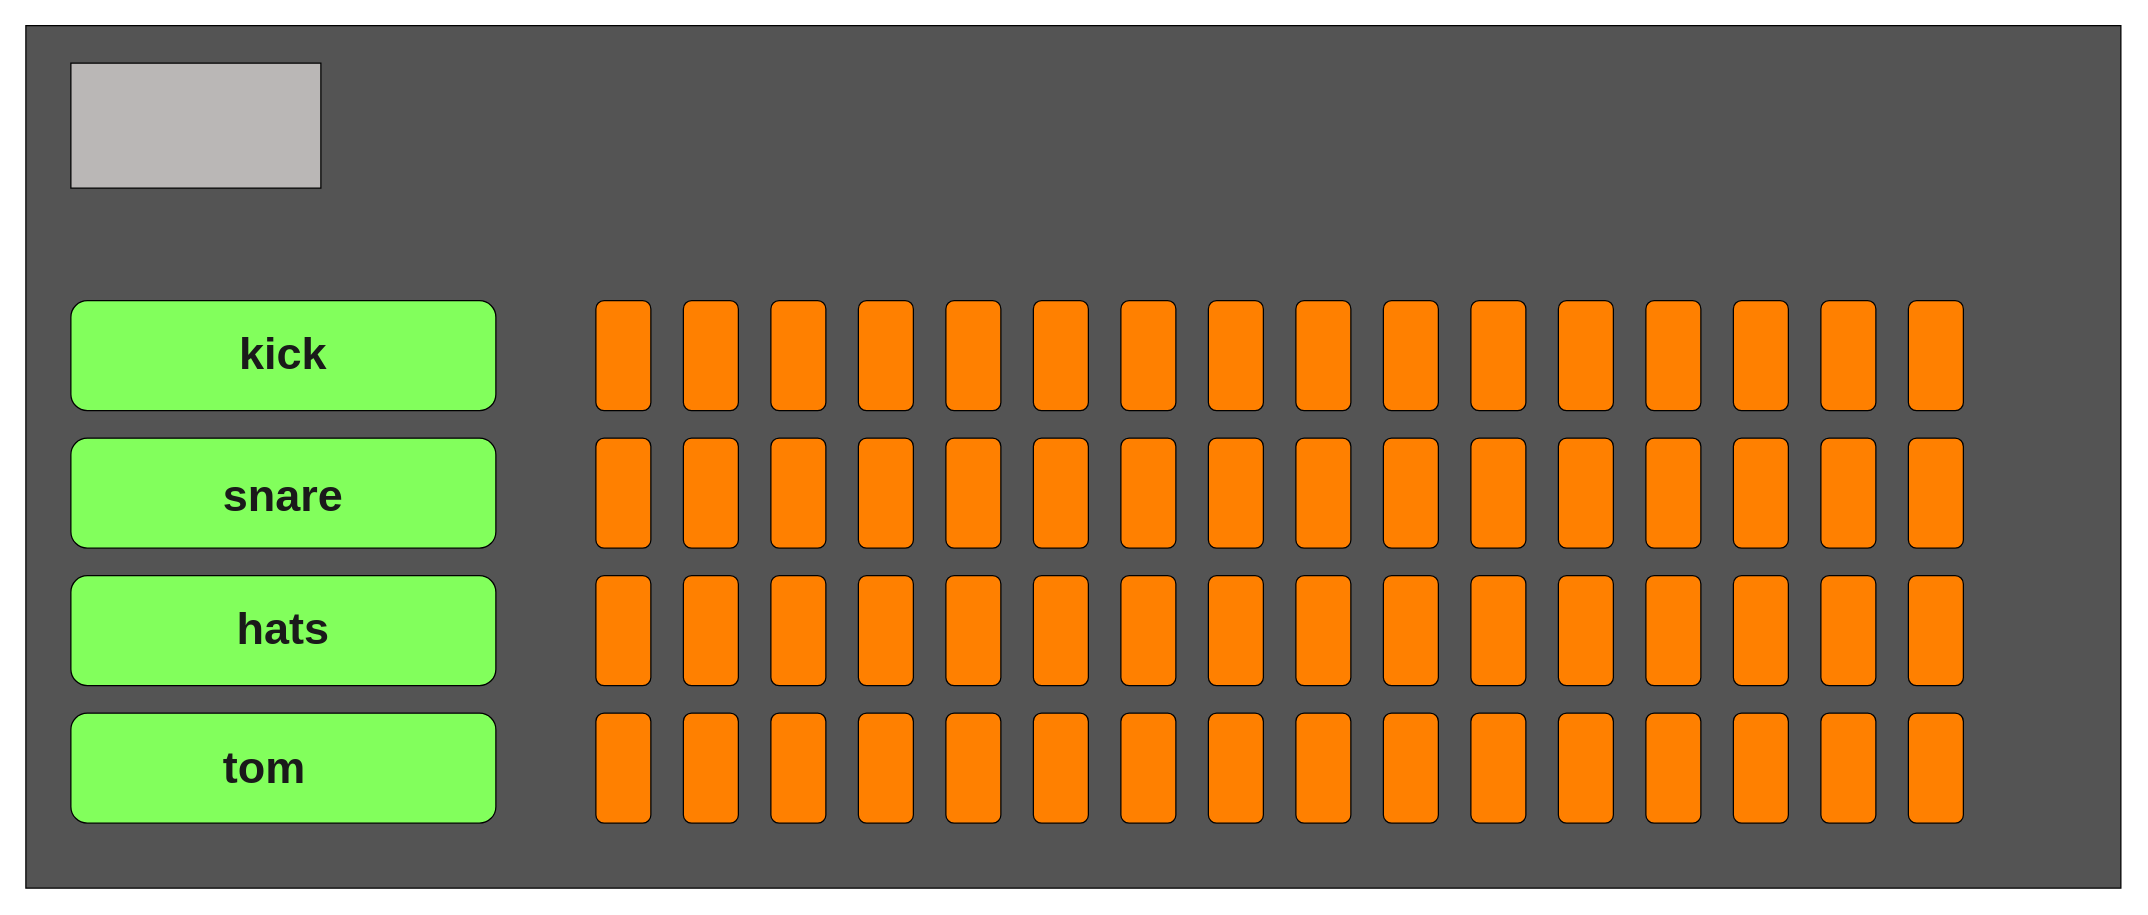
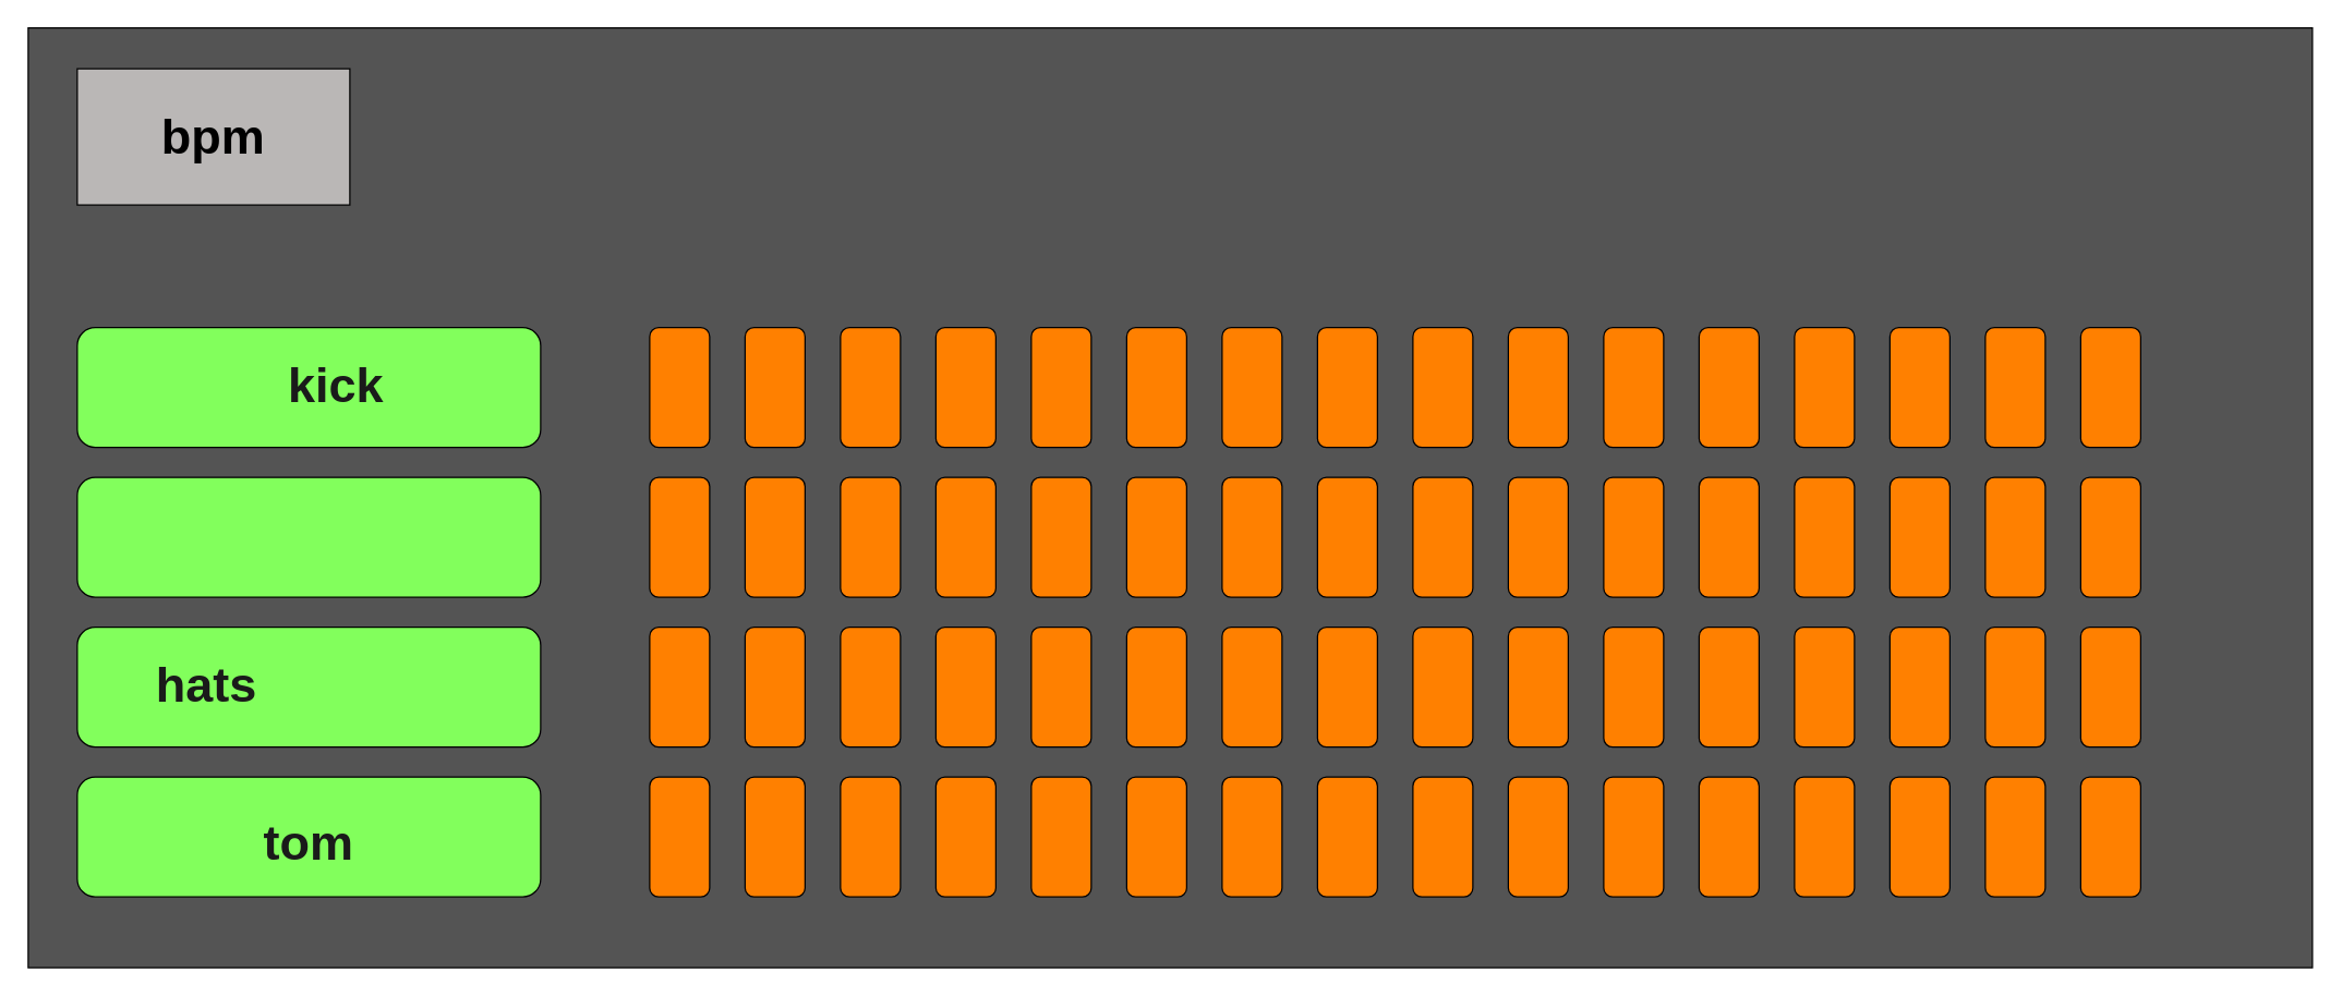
  <mxCell id="0" />
  <mxCell id="1" parent="0" />
  <mxCell id="2" value="" style="rounded=0;whiteSpace=wrap;html=1;shadow=0;fillColor=#545454;" vertex="1" parent="1"><mxGeometry x="20" y="20" width="1676" height="690" as="geometry" /></mxCell>
  <mxCell id="3" value="" style="rounded=1;whiteSpace=wrap;html=1;shadow=0;fillColor=#FF8000;direction=south;" vertex="1" parent="1"><mxGeometry x="1036" y="240" width="44" height="88" as="geometry" /></mxCell>
  <mxCell id="4" value="" style="rounded=1;whiteSpace=wrap;html=1;shadow=0;fillColor=#FF8000;direction=south;" vertex="1" parent="1"><mxGeometry x="1176" y="240" width="44" height="88" as="geometry" /></mxCell>
  <mxCell id="5" value="" style="rounded=1;whiteSpace=wrap;html=1;shadow=0;fillColor=#FF8000;direction=south;" vertex="1" parent="1"><mxGeometry x="1246" y="240" width="44" height="88" as="geometry" /></mxCell>
  <mxCell id="6" value="" style="rounded=1;whiteSpace=wrap;html=1;shadow=0;fillColor=#FF8000;direction=south;" vertex="1" parent="1"><mxGeometry x="1106" y="240" width="44" height="88" as="geometry" /></mxCell>
  <mxCell id="7" value="" style="rounded=1;whiteSpace=wrap;html=1;shadow=0;fillColor=#FF8000;direction=south;" vertex="1" parent="1"><mxGeometry x="1316" y="240" width="44" height="88" as="geometry" /></mxCell>
  <mxCell id="8" value="" style="rounded=1;whiteSpace=wrap;html=1;shadow=0;fillColor=#FF8000;direction=south;" vertex="1" parent="1"><mxGeometry x="1456" y="240" width="44" height="88" as="geometry" /></mxCell>
  <mxCell id="9" value="" style="rounded=1;whiteSpace=wrap;html=1;shadow=0;fillColor=#FF8000;direction=south;" vertex="1" parent="1"><mxGeometry x="1526" y="240" width="44" height="88" as="geometry" /></mxCell>
  <mxCell id="10" value="" style="rounded=1;whiteSpace=wrap;html=1;shadow=0;fillColor=#FF8000;direction=south;" vertex="1" parent="1"><mxGeometry x="1386" y="240" width="44" height="88" as="geometry" /></mxCell>
  <mxCell id="11" value="" style="rounded=1;whiteSpace=wrap;html=1;shadow=0;fillColor=#FF8000;direction=south;" vertex="1" parent="1"><mxGeometry x="476" y="240" width="44" height="88" as="geometry" /></mxCell>
  <mxCell id="12" value="" style="rounded=1;whiteSpace=wrap;html=1;shadow=0;fillColor=#FF8000;direction=south;" vertex="1" parent="1"><mxGeometry x="616" y="240" width="44" height="88" as="geometry" /></mxCell>
  <mxCell id="13" value="" style="rounded=1;whiteSpace=wrap;html=1;shadow=0;fillColor=#FF8000;direction=south;" vertex="1" parent="1"><mxGeometry x="686" y="240" width="44" height="88" as="geometry" /></mxCell>
  <mxCell id="14" value="" style="rounded=1;whiteSpace=wrap;html=1;shadow=0;fillColor=#FF8000;direction=south;" vertex="1" parent="1"><mxGeometry x="546" y="240" width="44" height="88" as="geometry" /></mxCell>
  <mxCell id="15" value="" style="rounded=1;whiteSpace=wrap;html=1;shadow=0;fillColor=#FF8000;direction=south;" vertex="1" parent="1"><mxGeometry x="756" y="240" width="44" height="88" as="geometry" /></mxCell>
  <mxCell id="16" value="" style="rounded=1;whiteSpace=wrap;html=1;shadow=0;fillColor=#FF8000;direction=south;" vertex="1" parent="1"><mxGeometry x="896" y="240" width="44" height="88" as="geometry" /></mxCell>
  <mxCell id="17" value="" style="rounded=1;whiteSpace=wrap;html=1;shadow=0;fillColor=#FF8000;direction=south;" vertex="1" parent="1"><mxGeometry x="966" y="240" width="44" height="88" as="geometry" /></mxCell>
  <mxCell id="18" value="" style="rounded=1;whiteSpace=wrap;html=1;shadow=0;fillColor=#FF8000;direction=south;" vertex="1" parent="1"><mxGeometry x="826" y="240" width="44" height="88" as="geometry" /></mxCell>
  <mxCell id="19" value="" style="rounded=1;whiteSpace=wrap;html=1;shadow=0;fillColor=#FF8000;direction=south;" vertex="1" parent="1"><mxGeometry x="1036" y="350" width="44" height="88" as="geometry" /></mxCell>
  <mxCell id="20" value="" style="rounded=1;whiteSpace=wrap;html=1;shadow=0;fillColor=#FF8000;direction=south;" vertex="1" parent="1"><mxGeometry x="1176" y="350" width="44" height="88" as="geometry" /></mxCell>
  <mxCell id="21" value="" style="rounded=1;whiteSpace=wrap;html=1;shadow=0;fillColor=#FF8000;direction=south;" vertex="1" parent="1"><mxGeometry x="1246" y="350" width="44" height="88" as="geometry" /></mxCell>
  <mxCell id="22" value="" style="rounded=1;whiteSpace=wrap;html=1;shadow=0;fillColor=#FF8000;direction=south;" vertex="1" parent="1"><mxGeometry x="1106" y="350" width="44" height="88" as="geometry" /></mxCell>
  <mxCell id="23" value="" style="rounded=1;whiteSpace=wrap;html=1;shadow=0;fillColor=#FF8000;direction=south;" vertex="1" parent="1"><mxGeometry x="1316" y="350" width="44" height="88" as="geometry" /></mxCell>
  <mxCell id="24" value="" style="rounded=1;whiteSpace=wrap;html=1;shadow=0;fillColor=#FF8000;direction=south;" vertex="1" parent="1"><mxGeometry x="1456" y="350" width="44" height="88" as="geometry" /></mxCell>
  <mxCell id="25" value="" style="rounded=1;whiteSpace=wrap;html=1;shadow=0;fillColor=#FF8000;direction=south;" vertex="1" parent="1"><mxGeometry x="1526" y="350" width="44" height="88" as="geometry" /></mxCell>
  <mxCell id="26" value="" style="rounded=1;whiteSpace=wrap;html=1;shadow=0;fillColor=#FF8000;direction=south;" vertex="1" parent="1"><mxGeometry x="1386" y="350" width="44" height="88" as="geometry" /></mxCell>
  <mxCell id="27" value="" style="rounded=1;whiteSpace=wrap;html=1;shadow=0;fillColor=#FF8000;direction=south;" vertex="1" parent="1"><mxGeometry x="476" y="350" width="44" height="88" as="geometry" /></mxCell>
  <mxCell id="28" value="" style="rounded=1;whiteSpace=wrap;html=1;shadow=0;fillColor=#FF8000;direction=south;" vertex="1" parent="1"><mxGeometry x="616" y="350" width="44" height="88" as="geometry" /></mxCell>
  <mxCell id="29" value="" style="rounded=1;whiteSpace=wrap;html=1;shadow=0;fillColor=#FF8000;direction=south;" vertex="1" parent="1"><mxGeometry x="686" y="350" width="44" height="88" as="geometry" /></mxCell>
  <mxCell id="30" value="" style="rounded=1;whiteSpace=wrap;html=1;shadow=0;fillColor=#FF8000;direction=south;" vertex="1" parent="1"><mxGeometry x="546" y="350" width="44" height="88" as="geometry" /></mxCell>
  <mxCell id="31" value="" style="rounded=1;whiteSpace=wrap;html=1;shadow=0;fillColor=#FF8000;direction=south;" vertex="1" parent="1"><mxGeometry x="756" y="350" width="44" height="88" as="geometry" /></mxCell>
  <mxCell id="32" value="" style="rounded=1;whiteSpace=wrap;html=1;shadow=0;fillColor=#FF8000;direction=south;" vertex="1" parent="1"><mxGeometry x="896" y="350" width="44" height="88" as="geometry" /></mxCell>
  <mxCell id="33" value="" style="rounded=1;whiteSpace=wrap;html=1;shadow=0;fillColor=#FF8000;direction=south;" vertex="1" parent="1"><mxGeometry x="966" y="350" width="44" height="88" as="geometry" /></mxCell>
  <mxCell id="34" value="" style="rounded=1;whiteSpace=wrap;html=1;shadow=0;fillColor=#FF8000;direction=south;" vertex="1" parent="1"><mxGeometry x="826" y="350" width="44" height="88" as="geometry" /></mxCell>
  <mxCell id="35" value="" style="rounded=1;whiteSpace=wrap;html=1;shadow=0;fillColor=#FF8000;direction=south;" vertex="1" parent="1"><mxGeometry x="1036" y="460" width="44" height="88" as="geometry" /></mxCell>
  <mxCell id="36" value="" style="rounded=1;whiteSpace=wrap;html=1;shadow=0;fillColor=#FF8000;direction=south;" vertex="1" parent="1"><mxGeometry x="1176" y="460" width="44" height="88" as="geometry" /></mxCell>
  <mxCell id="37" value="" style="rounded=1;whiteSpace=wrap;html=1;shadow=0;fillColor=#FF8000;direction=south;" vertex="1" parent="1"><mxGeometry x="1246" y="460" width="44" height="88" as="geometry" /></mxCell>
  <mxCell id="38" value="" style="rounded=1;whiteSpace=wrap;html=1;shadow=0;fillColor=#FF8000;direction=south;" vertex="1" parent="1"><mxGeometry x="1106" y="460" width="44" height="88" as="geometry" /></mxCell>
  <mxCell id="39" value="" style="rounded=1;whiteSpace=wrap;html=1;shadow=0;fillColor=#FF8000;direction=south;" vertex="1" parent="1"><mxGeometry x="1316" y="460" width="44" height="88" as="geometry" /></mxCell>
  <mxCell id="40" value="" style="rounded=1;whiteSpace=wrap;html=1;shadow=0;fillColor=#FF8000;direction=south;" vertex="1" parent="1"><mxGeometry x="1456" y="460" width="44" height="88" as="geometry" /></mxCell>
  <mxCell id="41" value="" style="rounded=1;whiteSpace=wrap;html=1;shadow=0;fillColor=#FF8000;direction=south;" vertex="1" parent="1"><mxGeometry x="1526" y="460" width="44" height="88" as="geometry" /></mxCell>
  <mxCell id="42" value="" style="rounded=1;whiteSpace=wrap;html=1;shadow=0;fillColor=#FF8000;direction=south;" vertex="1" parent="1"><mxGeometry x="1386" y="460" width="44" height="88" as="geometry" /></mxCell>
  <mxCell id="43" value="" style="rounded=1;whiteSpace=wrap;html=1;shadow=0;fillColor=#FF8000;direction=south;" vertex="1" parent="1"><mxGeometry x="476" y="460" width="44" height="88" as="geometry" /></mxCell>
  <mxCell id="44" value="" style="rounded=1;whiteSpace=wrap;html=1;shadow=0;fillColor=#FF8000;direction=south;" vertex="1" parent="1"><mxGeometry x="616" y="460" width="44" height="88" as="geometry" /></mxCell>
  <mxCell id="45" value="" style="rounded=1;whiteSpace=wrap;html=1;shadow=0;fillColor=#FF8000;direction=south;" vertex="1" parent="1"><mxGeometry x="686" y="460" width="44" height="88" as="geometry" /></mxCell>
  <mxCell id="46" value="" style="rounded=1;whiteSpace=wrap;html=1;shadow=0;fillColor=#FF8000;direction=south;" vertex="1" parent="1"><mxGeometry x="546" y="460" width="44" height="88" as="geometry" /></mxCell>
  <mxCell id="47" value="" style="rounded=1;whiteSpace=wrap;html=1;shadow=0;fillColor=#FF8000;direction=south;" vertex="1" parent="1"><mxGeometry x="756" y="460" width="44" height="88" as="geometry" /></mxCell>
  <mxCell id="48" value="" style="rounded=1;whiteSpace=wrap;html=1;shadow=0;fillColor=#FF8000;direction=south;" vertex="1" parent="1"><mxGeometry x="896" y="460" width="44" height="88" as="geometry" /></mxCell>
  <mxCell id="49" value="" style="rounded=1;whiteSpace=wrap;html=1;shadow=0;fillColor=#FF8000;direction=south;" vertex="1" parent="1"><mxGeometry x="966" y="460" width="44" height="88" as="geometry" /></mxCell>
  <mxCell id="50" value="" style="rounded=1;whiteSpace=wrap;html=1;shadow=0;fillColor=#FF8000;direction=south;" vertex="1" parent="1"><mxGeometry x="826" y="460" width="44" height="88" as="geometry" /></mxCell>
  <mxCell id="51" value="" style="rounded=1;whiteSpace=wrap;html=1;shadow=0;fillColor=#FF8000;direction=south;" vertex="1" parent="1"><mxGeometry x="1036" y="570" width="44" height="88" as="geometry" /></mxCell>
  <mxCell id="52" value="" style="rounded=1;whiteSpace=wrap;html=1;shadow=0;fillColor=#FF8000;direction=south;" vertex="1" parent="1"><mxGeometry x="1176" y="570" width="44" height="88" as="geometry" /></mxCell>
  <mxCell id="53" value="" style="rounded=1;whiteSpace=wrap;html=1;shadow=0;fillColor=#FF8000;direction=south;" vertex="1" parent="1"><mxGeometry x="1246" y="570" width="44" height="88" as="geometry" /></mxCell>
  <mxCell id="54" value="" style="rounded=1;whiteSpace=wrap;html=1;shadow=0;fillColor=#FF8000;direction=south;" vertex="1" parent="1"><mxGeometry x="1106" y="570" width="44" height="88" as="geometry" /></mxCell>
  <mxCell id="55" value="" style="rounded=1;whiteSpace=wrap;html=1;shadow=0;fillColor=#FF8000;direction=south;" vertex="1" parent="1"><mxGeometry x="1316" y="570" width="44" height="88" as="geometry" /></mxCell>
  <mxCell id="56" value="" style="rounded=1;whiteSpace=wrap;html=1;shadow=0;fillColor=#FF8000;direction=south;" vertex="1" parent="1"><mxGeometry x="1456" y="570" width="44" height="88" as="geometry" /></mxCell>
  <mxCell id="57" value="" style="rounded=1;whiteSpace=wrap;html=1;shadow=0;fillColor=#FF8000;direction=south;" vertex="1" parent="1"><mxGeometry x="1526" y="570" width="44" height="88" as="geometry" /></mxCell>
  <mxCell id="58" value="" style="rounded=1;whiteSpace=wrap;html=1;shadow=0;fillColor=#FF8000;direction=south;" vertex="1" parent="1"><mxGeometry x="1386" y="570" width="44" height="88" as="geometry" /></mxCell>
  <mxCell id="59" value="" style="rounded=1;whiteSpace=wrap;html=1;shadow=0;fillColor=#FF8000;direction=south;" vertex="1" parent="1"><mxGeometry x="476" y="570" width="44" height="88" as="geometry" /></mxCell>
  <mxCell id="60" value="" style="rounded=1;whiteSpace=wrap;html=1;shadow=0;fillColor=#FF8000;direction=south;" vertex="1" parent="1"><mxGeometry x="616" y="570" width="44" height="88" as="geometry" /></mxCell>
  <mxCell id="61" value="" style="rounded=1;whiteSpace=wrap;html=1;shadow=0;fillColor=#FF8000;direction=south;" vertex="1" parent="1"><mxGeometry x="686" y="570" width="44" height="88" as="geometry" /></mxCell>
  <mxCell id="62" value="" style="rounded=1;whiteSpace=wrap;html=1;shadow=0;fillColor=#FF8000;direction=south;" vertex="1" parent="1"><mxGeometry x="546" y="570" width="44" height="88" as="geometry" /></mxCell>
  <mxCell id="63" value="" style="rounded=1;whiteSpace=wrap;html=1;shadow=0;fillColor=#FF8000;direction=south;" vertex="1" parent="1"><mxGeometry x="756" y="570" width="44" height="88" as="geometry" /></mxCell>
  <mxCell id="64" value="" style="rounded=1;whiteSpace=wrap;html=1;shadow=0;fillColor=#FF8000;direction=south;" vertex="1" parent="1"><mxGeometry x="896" y="570" width="44" height="88" as="geometry" /></mxCell>
  <mxCell id="65" value="" style="rounded=1;whiteSpace=wrap;html=1;shadow=0;fillColor=#FF8000;direction=south;" vertex="1" parent="1"><mxGeometry x="966" y="570" width="44" height="88" as="geometry" /></mxCell>
  <mxCell id="66" value="" style="rounded=1;whiteSpace=wrap;html=1;shadow=0;fillColor=#FF8000;direction=south;" vertex="1" parent="1"><mxGeometry x="826" y="570" width="44" height="88" as="geometry" /></mxCell>
  <mxCell id="67" value="" style="rounded=1;whiteSpace=wrap;html=1;shadow=0;fillColor=#82FF5C;direction=south;" vertex="1" parent="1"><mxGeometry x="56" y="240" width="340" height="88" as="geometry" /></mxCell>
  <mxCell id="68" value="" style="rounded=1;whiteSpace=wrap;html=1;shadow=0;fillColor=#82FF5C;direction=south;" vertex="1" parent="1"><mxGeometry x="56" y="350" width="340" height="88" as="geometry" /></mxCell>
  <mxCell id="69" value="" style="rounded=1;whiteSpace=wrap;html=1;shadow=0;fillColor=#82FF5C;direction=south;" vertex="1" parent="1"><mxGeometry x="56" y="460" width="340" height="88" as="geometry" /></mxCell>
  <mxCell id="70" value="" style="rounded=1;whiteSpace=wrap;html=1;shadow=0;fillColor=#82FF5C;direction=south;" vertex="1" parent="1"><mxGeometry x="56" y="570" width="340" height="88" as="geometry" /></mxCell>
  <mxCell id="71" value="" style="rounded=0;whiteSpace=wrap;html=1;shadow=0;fillColor=#BAB7B6;" vertex="1" parent="1"><mxGeometry x="56" y="50" width="200" height="100" as="geometry" /></mxCell>
- <mxCell id="73" value="&lt;h1&gt;&lt;span style=&quot;font-size: 36px&quot;&gt;&lt;font color=&quot;#1a1a1a&quot;&gt;kick&lt;/font&gt;&lt;/span&gt;&lt;/h1&gt;" style="text;html=1;strokeColor=none;fillColor=none;align=center;verticalAlign=middle;whiteSpace=wrap;rounded=0;shadow=0;" vertex="1" parent="1"><mxGeometry x="146" y="242" width="160" height="80" as="geometry" /></mxCell>
- <mxCell id="74" value="&lt;h1&gt;&lt;span style=&quot;font-size: 36px&quot;&gt;&lt;font color=&quot;#1a1a1a&quot;&gt;snare&lt;/font&gt;&lt;/span&gt;&lt;/h1&gt;" style="text;html=1;strokeColor=none;fillColor=none;align=center;verticalAlign=middle;whiteSpace=wrap;rounded=0;shadow=0;" vertex="1" parent="1"><mxGeometry x="146" y="356" width="160" height="80" as="geometry" /></mxCell>
- <mxCell id="75" value="&lt;h1&gt;&lt;span style=&quot;font-size: 36px&quot;&gt;&lt;font color=&quot;#1a1a1a&quot;&gt;hats&lt;/font&gt;&lt;/span&gt;&lt;/h1&gt;" style="text;html=1;strokeColor=none;fillColor=none;align=center;verticalAlign=middle;whiteSpace=wrap;rounded=0;shadow=0;" vertex="1" parent="1"><mxGeometry x="146" y="462" width="160" height="80" as="geometry" /></mxCell>
- <mxCell id="76" value="&lt;h1&gt;&lt;span style=&quot;font-size: 36px&quot;&gt;&lt;font color=&quot;#1a1a1a&quot;&gt;tom&lt;/font&gt;&lt;/span&gt;&lt;/h1&gt;" style="text;html=1;strokeColor=none;fillColor=none;align=center;verticalAlign=middle;whiteSpace=wrap;rounded=0;shadow=0;" vertex="1" parent="1"><mxGeometry x="131" y="573" width="160" height="80" as="geometry" /></mxCell>
+ <mxCell id="72" value="&lt;h1&gt;&lt;span style=&quot;font-size: 36px&quot;&gt;bpm&lt;/span&gt;&lt;/h1&gt;" style="text;html=1;strokeColor=none;fillColor=none;align=center;verticalAlign=middle;whiteSpace=wrap;rounded=0;shadow=0;" vertex="1" parent="1"><mxGeometry x="76" y="60" width="160" height="80" as="geometry" /></mxCell>
+ <mxCell id="73" value="&lt;h1&gt;&lt;span style=&quot;font-size: 36px&quot;&gt;&lt;font color=&quot;#1a1a1a&quot;&gt;kick&lt;/font&gt;&lt;/span&gt;&lt;/h1&gt;" style="text;html=1;strokeColor=none;fillColor=none;align=center;verticalAlign=middle;whiteSpace=wrap;rounded=0;shadow=0;" vertex="1" parent="1"><mxGeometry x="166" y="242" width="160" height="80" as="geometry" /></mxCell>
+ <mxCell id="75" value="&lt;h1&gt;&lt;span style=&quot;font-size: 36px&quot;&gt;&lt;font color=&quot;#1a1a1a&quot;&gt;hats&lt;/font&gt;&lt;/span&gt;&lt;/h1&gt;" style="text;html=1;strokeColor=none;fillColor=none;align=center;verticalAlign=middle;whiteSpace=wrap;rounded=0;shadow=0;" vertex="1" parent="1"><mxGeometry x="71" y="462" width="160" height="80" as="geometry" /></mxCell>
+ <mxCell id="76" value="&lt;h1&gt;&lt;span style=&quot;font-size: 36px&quot;&gt;&lt;font color=&quot;#1a1a1a&quot;&gt;tom&lt;/font&gt;&lt;/span&gt;&lt;/h1&gt;" style="text;html=1;strokeColor=none;fillColor=none;align=center;verticalAlign=middle;whiteSpace=wrap;rounded=0;shadow=0;" vertex="1" parent="1"><mxGeometry x="146" y="578" width="160" height="80" as="geometry" /></mxCell>
